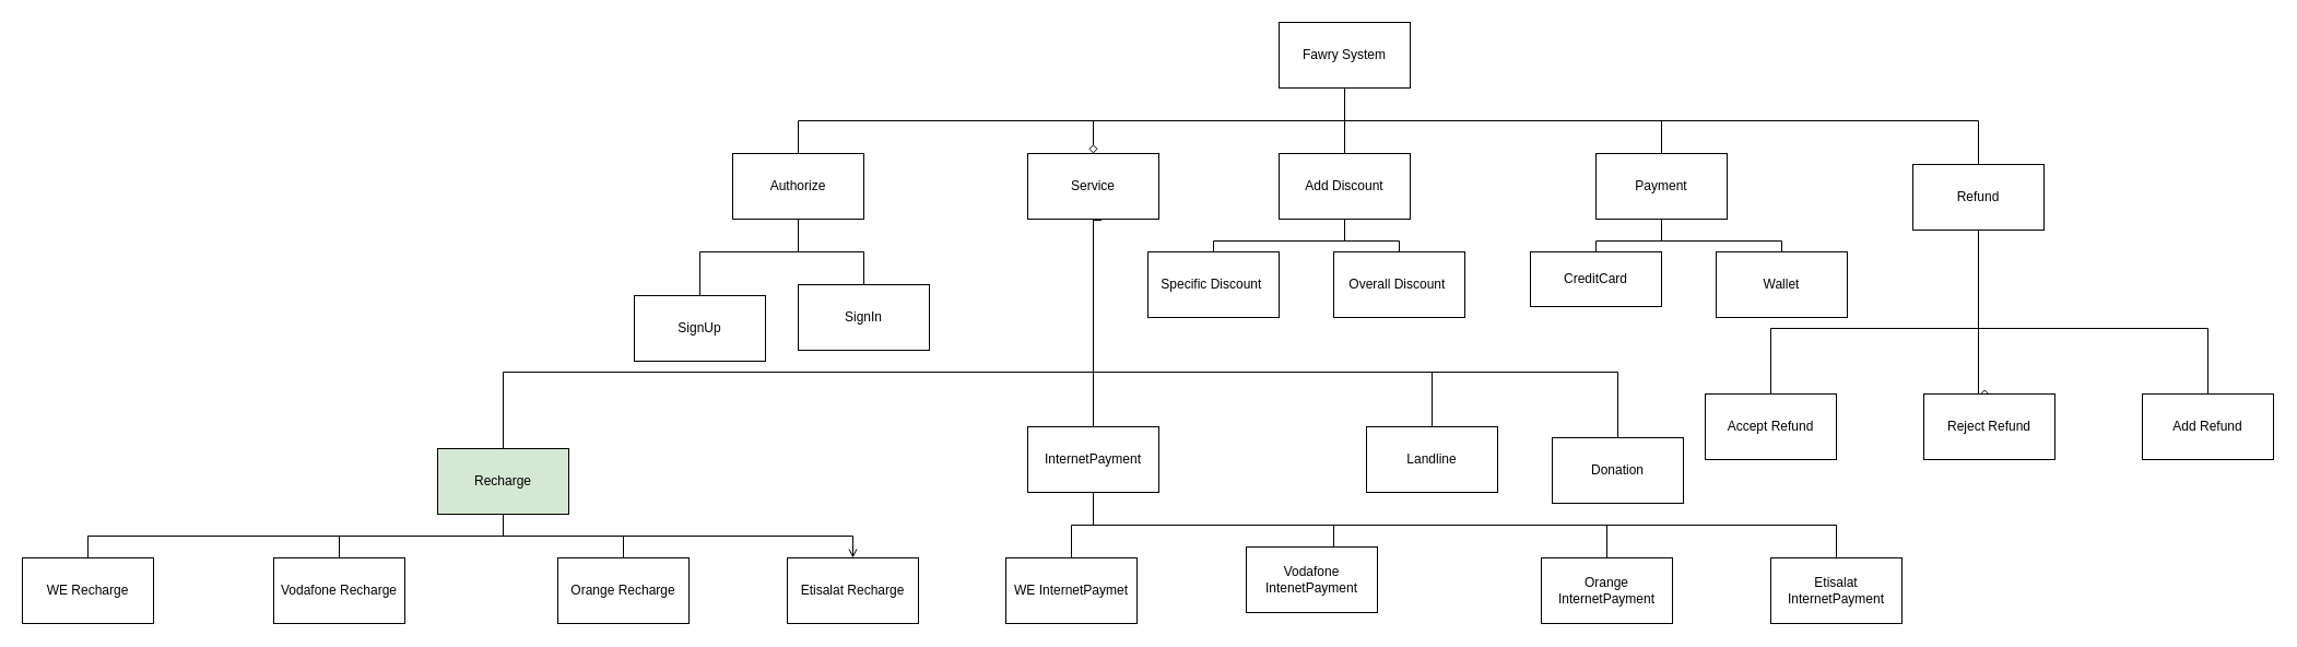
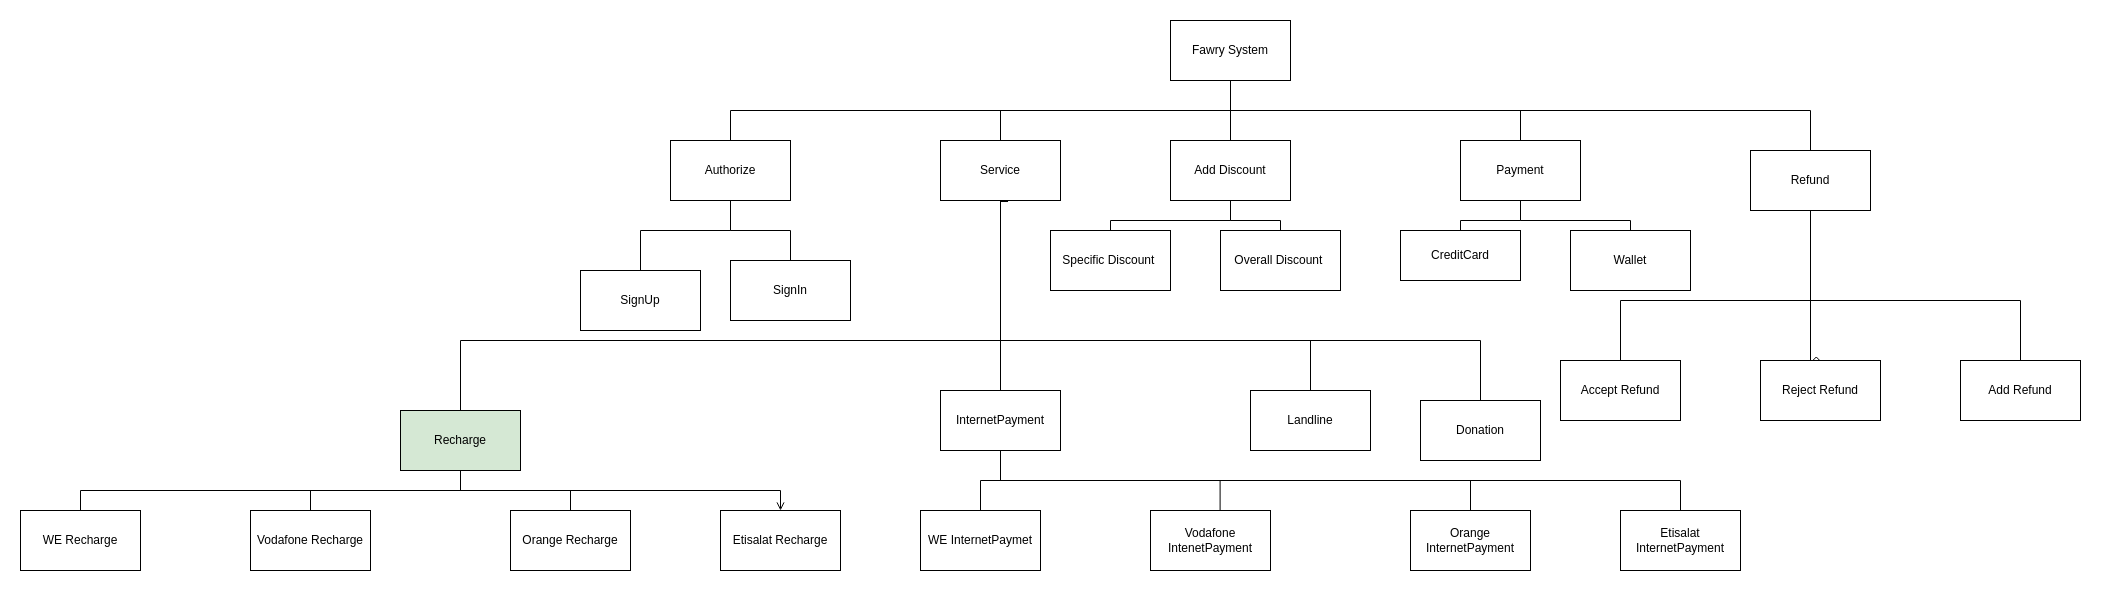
  <mxCell id="0" />
  <mxCell id="1" parent="0" />
  <mxCell id="2" style="edgeStyle=orthogonalEdgeStyle;rounded=0;orthogonalLoop=1;jettySize=auto;html=1;exitX=0.5;exitY=1;exitDx=0;exitDy=0;entryX=0.5;entryY=0;entryDx=0;entryDy=0;endArrow=none;endFill=0;" edge="1" parent="1" source="7" target="16"><mxGeometry relative="1" as="geometry" /></mxCell>
  <mxCell id="3" style="edgeStyle=orthogonalEdgeStyle;rounded=0;orthogonalLoop=1;jettySize=auto;html=1;exitX=0.5;exitY=1;exitDx=0;exitDy=0;entryX=0.5;entryY=0;entryDx=0;entryDy=0;endArrow=none;endFill=0;" edge="1" parent="1" source="7" target="19"><mxGeometry relative="1" as="geometry" /></mxCell>
  <mxCell id="4" style="edgeStyle=orthogonalEdgeStyle;rounded=0;orthogonalLoop=1;jettySize=auto;html=1;exitX=0.75;exitY=1;exitDx=0;exitDy=0;entryX=0.5;entryY=0;entryDx=0;entryDy=0;endArrow=none;endFill=0;" edge="1" parent="1" source="7" target="23"><mxGeometry relative="1" as="geometry"><Array as="points"><mxPoint x="1230" y="80" /><mxPoint x="1230" y="110" /><mxPoint x="1810" y="110" /></Array></mxGeometry></mxCell>
- <mxCell id="5" style="edgeStyle=orthogonalEdgeStyle;rounded=0;orthogonalLoop=1;jettySize=auto;html=1;exitX=0.25;exitY=1;exitDx=0;exitDy=0;entryX=0.5;entryY=0;entryDx=0;entryDy=0;endArrow=diamond;endFill=0;" edge="1" parent="1" source="7" target="13"><mxGeometry relative="1" as="geometry"><Array as="points"><mxPoint x="1230" y="80" /><mxPoint x="1230" y="110" /><mxPoint x="1000" y="110" /></Array></mxGeometry></mxCell>
+ <mxCell id="5" style="edgeStyle=orthogonalEdgeStyle;rounded=0;orthogonalLoop=1;jettySize=auto;html=1;exitX=0.25;exitY=1;exitDx=0;exitDy=0;entryX=0.5;entryY=0;entryDx=0;entryDy=0;endArrow=none;endFill=0;" edge="1" parent="1" source="7" target="13"><mxGeometry relative="1" as="geometry"><Array as="points"><mxPoint x="1230" y="80" /><mxPoint x="1230" y="110" /><mxPoint x="1000" y="110" /></Array></mxGeometry></mxCell>
  <mxCell id="6" style="edgeStyle=orthogonalEdgeStyle;rounded=0;orthogonalLoop=1;jettySize=auto;html=1;exitX=0.25;exitY=1;exitDx=0;exitDy=0;entryX=0.5;entryY=0;entryDx=0;entryDy=0;endArrow=none;endFill=0;" edge="1" parent="1" source="7" target="10"><mxGeometry relative="1" as="geometry"><Array as="points"><mxPoint x="1230" y="80" /><mxPoint x="1230" y="110" /><mxPoint x="730" y="110" /></Array></mxGeometry></mxCell>
  <mxCell id="7" value="Fawry System" style="rounded=0;whiteSpace=wrap;html=1;" vertex="1" parent="1"><mxGeometry x="1170" y="20" width="120" height="60" as="geometry" /></mxCell>
  <mxCell id="8" style="edgeStyle=orthogonalEdgeStyle;rounded=0;orthogonalLoop=1;jettySize=auto;html=1;exitX=0.5;exitY=1;exitDx=0;exitDy=0;entryX=0.5;entryY=0;entryDx=0;entryDy=0;endArrow=none;endFill=0;" edge="1" parent="1" source="10" target="25"><mxGeometry relative="1" as="geometry" /></mxCell>
  <mxCell id="9" style="edgeStyle=orthogonalEdgeStyle;rounded=0;orthogonalLoop=1;jettySize=auto;html=1;exitX=0.25;exitY=1;exitDx=0;exitDy=0;entryX=0.5;entryY=0;entryDx=0;entryDy=0;endArrow=none;endFill=0;" edge="1" parent="1" source="10" target="24"><mxGeometry relative="1" as="geometry"><Array as="points"><mxPoint x="730" y="200" /><mxPoint x="730" y="230" /><mxPoint x="640" y="230" /></Array></mxGeometry></mxCell>
  <mxCell id="10" value="Authorize" style="rounded=0;whiteSpace=wrap;html=1;" vertex="1" parent="1"><mxGeometry x="670" y="140" width="120" height="60" as="geometry" /></mxCell>
  <mxCell id="11" style="edgeStyle=orthogonalEdgeStyle;rounded=0;orthogonalLoop=1;jettySize=auto;html=1;exitX=0.5;exitY=1;exitDx=0;exitDy=0;endArrow=none;endFill=0;" edge="1" parent="1" source="13" target="30"><mxGeometry relative="1" as="geometry"><Array as="points"><mxPoint x="1000" y="340" /><mxPoint x="460" y="340" /></Array></mxGeometry></mxCell>
  <mxCell id="12" style="edgeStyle=orthogonalEdgeStyle;rounded=0;orthogonalLoop=1;jettySize=auto;html=1;exitX=0.75;exitY=1;exitDx=0;exitDy=0;entryX=0.5;entryY=0;entryDx=0;entryDy=0;endArrow=none;endFill=0;" edge="1" parent="1" source="13" target="35"><mxGeometry relative="1" as="geometry"><Array as="points"><mxPoint x="1000" y="200" /><mxPoint x="1000" y="400" /></Array></mxGeometry></mxCell>
  <mxCell id="13" value="Service" style="rounded=0;whiteSpace=wrap;html=1;" vertex="1" parent="1"><mxGeometry x="940" y="140" width="120" height="60" as="geometry" /></mxCell>
  <mxCell id="14" style="edgeStyle=orthogonalEdgeStyle;rounded=0;orthogonalLoop=1;jettySize=auto;html=1;exitX=0.5;exitY=1;exitDx=0;exitDy=0;entryX=0.5;entryY=0;entryDx=0;entryDy=0;endArrow=none;endFill=0;" edge="1" parent="1" source="16" target="41"><mxGeometry relative="1" as="geometry" /></mxCell>
  <mxCell id="15" style="edgeStyle=orthogonalEdgeStyle;rounded=0;orthogonalLoop=1;jettySize=auto;html=1;exitX=0.25;exitY=1;exitDx=0;exitDy=0;entryX=0.5;entryY=0;entryDx=0;entryDy=0;endArrow=none;endFill=0;" edge="1" parent="1" source="16" target="40"><mxGeometry relative="1" as="geometry"><Array as="points"><mxPoint x="1230" y="200" /><mxPoint x="1230" y="220" /><mxPoint x="1110" y="220" /></Array></mxGeometry></mxCell>
  <mxCell id="16" value="Add Discount" style="rounded=0;whiteSpace=wrap;html=1;" vertex="1" parent="1"><mxGeometry x="1170" y="140" width="120" height="60" as="geometry" /></mxCell>
  <mxCell id="17" style="edgeStyle=orthogonalEdgeStyle;rounded=0;orthogonalLoop=1;jettySize=auto;html=1;exitX=0.5;exitY=1;exitDx=0;exitDy=0;entryX=0.5;entryY=0;entryDx=0;entryDy=0;endArrow=none;endFill=0;" edge="1" parent="1" source="19" target="42"><mxGeometry relative="1" as="geometry"><Array as="points"><mxPoint x="1520" y="220" /><mxPoint x="1460" y="220" /></Array></mxGeometry></mxCell>
  <mxCell id="18" style="edgeStyle=orthogonalEdgeStyle;rounded=0;orthogonalLoop=1;jettySize=auto;html=1;exitX=0.75;exitY=1;exitDx=0;exitDy=0;entryX=0.5;entryY=0;entryDx=0;entryDy=0;endArrow=none;endFill=0;" edge="1" parent="1" source="19" target="43"><mxGeometry relative="1" as="geometry"><Array as="points"><mxPoint x="1520" y="200" /><mxPoint x="1520" y="220" /><mxPoint x="1630" y="220" /></Array></mxGeometry></mxCell>
  <mxCell id="19" value="Payment" style="rounded=0;whiteSpace=wrap;html=1;" vertex="1" parent="1"><mxGeometry x="1460" y="140" width="120" height="60" as="geometry" /></mxCell>
  <mxCell id="20" style="edgeStyle=orthogonalEdgeStyle;rounded=0;orthogonalLoop=1;jettySize=auto;html=1;exitX=0.5;exitY=1;exitDx=0;exitDy=0;endArrow=none;endFill=0;" edge="1" parent="1" source="23" target="44"><mxGeometry relative="1" as="geometry"><Array as="points"><mxPoint x="1810" y="300" /><mxPoint x="1620" y="300" /></Array></mxGeometry></mxCell>
  <mxCell id="21" style="edgeStyle=orthogonalEdgeStyle;rounded=0;orthogonalLoop=1;jettySize=auto;html=1;exitX=0.75;exitY=1;exitDx=0;exitDy=0;entryX=0.5;entryY=0;entryDx=0;entryDy=0;endArrow=diamond;endFill=0;" edge="1" parent="1" source="23" target="45"><mxGeometry relative="1" as="geometry"><Array as="points"><mxPoint x="1810" y="210" /><mxPoint x="1810" y="360" /></Array></mxGeometry></mxCell>
  <mxCell id="22" style="edgeStyle=orthogonalEdgeStyle;rounded=0;orthogonalLoop=1;jettySize=auto;html=1;exitX=0.75;exitY=1;exitDx=0;exitDy=0;entryX=0.5;entryY=0;entryDx=0;entryDy=0;endArrow=none;endFill=0;" edge="1" parent="1" source="23" target="46"><mxGeometry relative="1" as="geometry"><Array as="points"><mxPoint x="1810" y="210" /><mxPoint x="1810" y="300" /><mxPoint x="2020" y="300" /></Array></mxGeometry></mxCell>
  <mxCell id="23" value="Refund" style="rounded=0;whiteSpace=wrap;html=1;" vertex="1" parent="1"><mxGeometry x="1750" y="150" width="120" height="60" as="geometry" /></mxCell>
  <mxCell id="24" value="SignUp" style="rounded=0;whiteSpace=wrap;html=1;" vertex="1" parent="1"><mxGeometry x="580" y="270" width="120" height="60" as="geometry" /></mxCell>
  <mxCell id="25" value="SignIn" style="rounded=0;whiteSpace=wrap;html=1;" vertex="1" parent="1"><mxGeometry x="730" y="260" width="120" height="60" as="geometry" /></mxCell>
  <mxCell id="26" style="edgeStyle=orthogonalEdgeStyle;rounded=0;orthogonalLoop=1;jettySize=auto;html=1;exitX=0.5;exitY=1;exitDx=0;exitDy=0;endArrow=none;endFill=0;" edge="1" parent="1" source="30" target="47"><mxGeometry relative="1" as="geometry" /></mxCell>
  <mxCell id="27" style="edgeStyle=orthogonalEdgeStyle;rounded=0;orthogonalLoop=1;jettySize=auto;html=1;exitX=0.75;exitY=1;exitDx=0;exitDy=0;entryX=0.5;entryY=0;entryDx=0;entryDy=0;endArrow=none;endFill=0;" edge="1" parent="1" source="30" target="48"><mxGeometry relative="1" as="geometry"><Array as="points"><mxPoint x="460" y="470" /><mxPoint x="460" y="490" /><mxPoint x="310" y="490" /></Array></mxGeometry></mxCell>
  <mxCell id="28" style="edgeStyle=orthogonalEdgeStyle;rounded=0;orthogonalLoop=1;jettySize=auto;html=1;exitX=0.75;exitY=1;exitDx=0;exitDy=0;entryX=0.5;entryY=0;entryDx=0;entryDy=0;endArrow=none;endFill=0;" edge="1" parent="1" source="30" target="49"><mxGeometry relative="1" as="geometry"><Array as="points"><mxPoint x="460" y="470" /><mxPoint x="460" y="490" /><mxPoint x="570" y="490" /></Array></mxGeometry></mxCell>
  <mxCell id="29" style="edgeStyle=orthogonalEdgeStyle;rounded=0;orthogonalLoop=1;jettySize=auto;html=1;exitX=0.75;exitY=1;exitDx=0;exitDy=0;entryX=0.5;entryY=0;entryDx=0;entryDy=0;endArrow=open;endFill=0;" edge="1" parent="1" source="30" target="50"><mxGeometry relative="1" as="geometry"><Array as="points"><mxPoint x="460" y="470" /><mxPoint x="460" y="490" /><mxPoint x="780" y="490" /></Array></mxGeometry></mxCell>
  <mxCell id="30" value="Recharge" style="rounded=0;whiteSpace=wrap;html=1;fillColor=#d5e8d4;" vertex="1" parent="1"><mxGeometry x="400" y="410" width="120" height="60" as="geometry" /></mxCell>
  <mxCell id="31" style="edgeStyle=orthogonalEdgeStyle;rounded=0;orthogonalLoop=1;jettySize=auto;html=1;exitX=0.5;exitY=1;exitDx=0;exitDy=0;entryX=0.5;entryY=0;entryDx=0;entryDy=0;endArrow=none;endFill=0;" edge="1" parent="1" source="35" target="51"><mxGeometry relative="1" as="geometry" /></mxCell>
  <mxCell id="32" style="edgeStyle=orthogonalEdgeStyle;rounded=0;orthogonalLoop=1;jettySize=auto;html=1;exitX=0.75;exitY=1;exitDx=0;exitDy=0;entryX=0.58;entryY=0.01;entryDx=0;entryDy=0;entryPerimeter=0;endArrow=none;endFill=0;" edge="1" parent="1" source="35" target="52"><mxGeometry relative="1" as="geometry"><Array as="points"><mxPoint x="1000" y="450" /><mxPoint x="1000" y="480" /><mxPoint x="1220" y="480" /></Array></mxGeometry></mxCell>
  <mxCell id="33" style="edgeStyle=orthogonalEdgeStyle;rounded=0;orthogonalLoop=1;jettySize=auto;html=1;exitX=0.75;exitY=1;exitDx=0;exitDy=0;entryX=0.5;entryY=0;entryDx=0;entryDy=0;endArrow=none;endFill=0;" edge="1" parent="1" source="35" target="53"><mxGeometry relative="1" as="geometry"><Array as="points"><mxPoint x="1000" y="450" /><mxPoint x="1000" y="480" /><mxPoint x="1470" y="480" /></Array></mxGeometry></mxCell>
  <mxCell id="34" style="edgeStyle=orthogonalEdgeStyle;rounded=0;orthogonalLoop=1;jettySize=auto;html=1;exitX=0.75;exitY=1;exitDx=0;exitDy=0;entryX=0.5;entryY=0;entryDx=0;entryDy=0;endArrow=none;endFill=0;" edge="1" parent="1" source="35" target="54"><mxGeometry relative="1" as="geometry"><Array as="points"><mxPoint x="1000" y="450" /><mxPoint x="1000" y="480" /><mxPoint x="1680" y="480" /></Array></mxGeometry></mxCell>
  <mxCell id="35" value="InternetPayment" style="rounded=0;whiteSpace=wrap;html=1;" vertex="1" parent="1"><mxGeometry x="940" y="390" width="120" height="60" as="geometry" /></mxCell>
  <mxCell id="36" style="edgeStyle=orthogonalEdgeStyle;rounded=0;orthogonalLoop=1;jettySize=auto;html=1;exitX=0.5;exitY=0;exitDx=0;exitDy=0;entryX=0.563;entryY=1.017;entryDx=0;entryDy=0;entryPerimeter=0;endArrow=none;endFill=0;" edge="1" parent="1" source="37" target="13"><mxGeometry relative="1" as="geometry"><Array as="points"><mxPoint x="1310" y="340" /><mxPoint x="1000" y="340" /><mxPoint x="1000" y="201" /></Array></mxGeometry></mxCell>
  <mxCell id="37" value="Landline" style="rounded=0;whiteSpace=wrap;html=1;" vertex="1" parent="1"><mxGeometry x="1250" y="390" width="120" height="60" as="geometry" /></mxCell>
  <mxCell id="38" style="edgeStyle=orthogonalEdgeStyle;rounded=0;orthogonalLoop=1;jettySize=auto;html=1;exitX=0.5;exitY=0;exitDx=0;exitDy=0;entryX=0.75;entryY=1;entryDx=0;entryDy=0;endArrow=none;endFill=0;" edge="1" parent="1" source="39" target="13"><mxGeometry relative="1" as="geometry"><Array as="points"><mxPoint x="1480" y="340" /><mxPoint x="1000" y="340" /><mxPoint x="1000" y="200" /></Array></mxGeometry></mxCell>
  <mxCell id="39" value="Donation" style="rounded=0;whiteSpace=wrap;html=1;" vertex="1" parent="1"><mxGeometry x="1420" y="400" width="120" height="60" as="geometry" /></mxCell>
  <mxCell id="40" value="Specific Discount&amp;nbsp;" style="rounded=0;whiteSpace=wrap;html=1;" vertex="1" parent="1"><mxGeometry x="1050" y="230" width="120" height="60" as="geometry" /></mxCell>
  <mxCell id="41" value="Overall Discount&amp;nbsp;" style="rounded=0;whiteSpace=wrap;html=1;" vertex="1" parent="1"><mxGeometry x="1220" y="230" width="120" height="60" as="geometry" /></mxCell>
  <mxCell id="42" value="CreditCard" style="rounded=0;whiteSpace=wrap;html=1;" vertex="1" parent="1"><mxGeometry x="1400" y="230" width="120" height="50" as="geometry" /></mxCell>
  <mxCell id="43" value="Wallet" style="rounded=0;whiteSpace=wrap;html=1;" vertex="1" parent="1"><mxGeometry x="1570" y="230" width="120" height="60" as="geometry" /></mxCell>
  <mxCell id="44" value="Accept Refund" style="rounded=0;whiteSpace=wrap;html=1;" vertex="1" parent="1"><mxGeometry x="1560" y="360" width="120" height="60" as="geometry" /></mxCell>
  <mxCell id="45" value="Reject Refund" style="rounded=0;whiteSpace=wrap;html=1;" vertex="1" parent="1"><mxGeometry x="1760" y="360" width="120" height="60" as="geometry" /></mxCell>
  <mxCell id="46" value="Add Refund" style="rounded=0;whiteSpace=wrap;html=1;" vertex="1" parent="1"><mxGeometry x="1960" y="360" width="120" height="60" as="geometry" /></mxCell>
  <mxCell id="47" value="WE Recharge" style="rounded=0;whiteSpace=wrap;html=1;" vertex="1" parent="1"><mxGeometry x="20" y="510" width="120" height="60" as="geometry" /></mxCell>
  <mxCell id="48" value="Vodafone Recharge" style="rounded=0;whiteSpace=wrap;html=1;" vertex="1" parent="1"><mxGeometry x="250" y="510" width="120" height="60" as="geometry" /></mxCell>
  <mxCell id="49" value="Orange Recharge" style="rounded=0;whiteSpace=wrap;html=1;" vertex="1" parent="1"><mxGeometry x="510" y="510" width="120" height="60" as="geometry" /></mxCell>
  <mxCell id="50" value="Etisalat Recharge" style="rounded=0;whiteSpace=wrap;html=1;" vertex="1" parent="1"><mxGeometry x="720" y="510" width="120" height="60" as="geometry" /></mxCell>
  <mxCell id="51" value="WE InternetPaymet" style="rounded=0;whiteSpace=wrap;html=1;" vertex="1" parent="1"><mxGeometry x="920" y="510" width="120" height="60" as="geometry" /></mxCell>
- <mxCell id="52" value="Vodafone IntenetPayment" style="rounded=0;whiteSpace=wrap;html=1;" vertex="1" parent="1"><mxGeometry x="1140" y="500" width="120" height="60" as="geometry" /></mxCell>
+ <mxCell id="52" value="Vodafone IntenetPayment" style="rounded=0;whiteSpace=wrap;html=1;" vertex="1" parent="1"><mxGeometry x="1150" y="510" width="120" height="60" as="geometry" /></mxCell>
  <mxCell id="53" value="Orange InternetPayment" style="rounded=0;whiteSpace=wrap;html=1;" vertex="1" parent="1"><mxGeometry x="1410" y="510" width="120" height="60" as="geometry" /></mxCell>
  <mxCell id="54" value="Etisalat InternetPayment" style="rounded=0;whiteSpace=wrap;html=1;" vertex="1" parent="1"><mxGeometry x="1620" y="510" width="120" height="60" as="geometry" /></mxCell>
